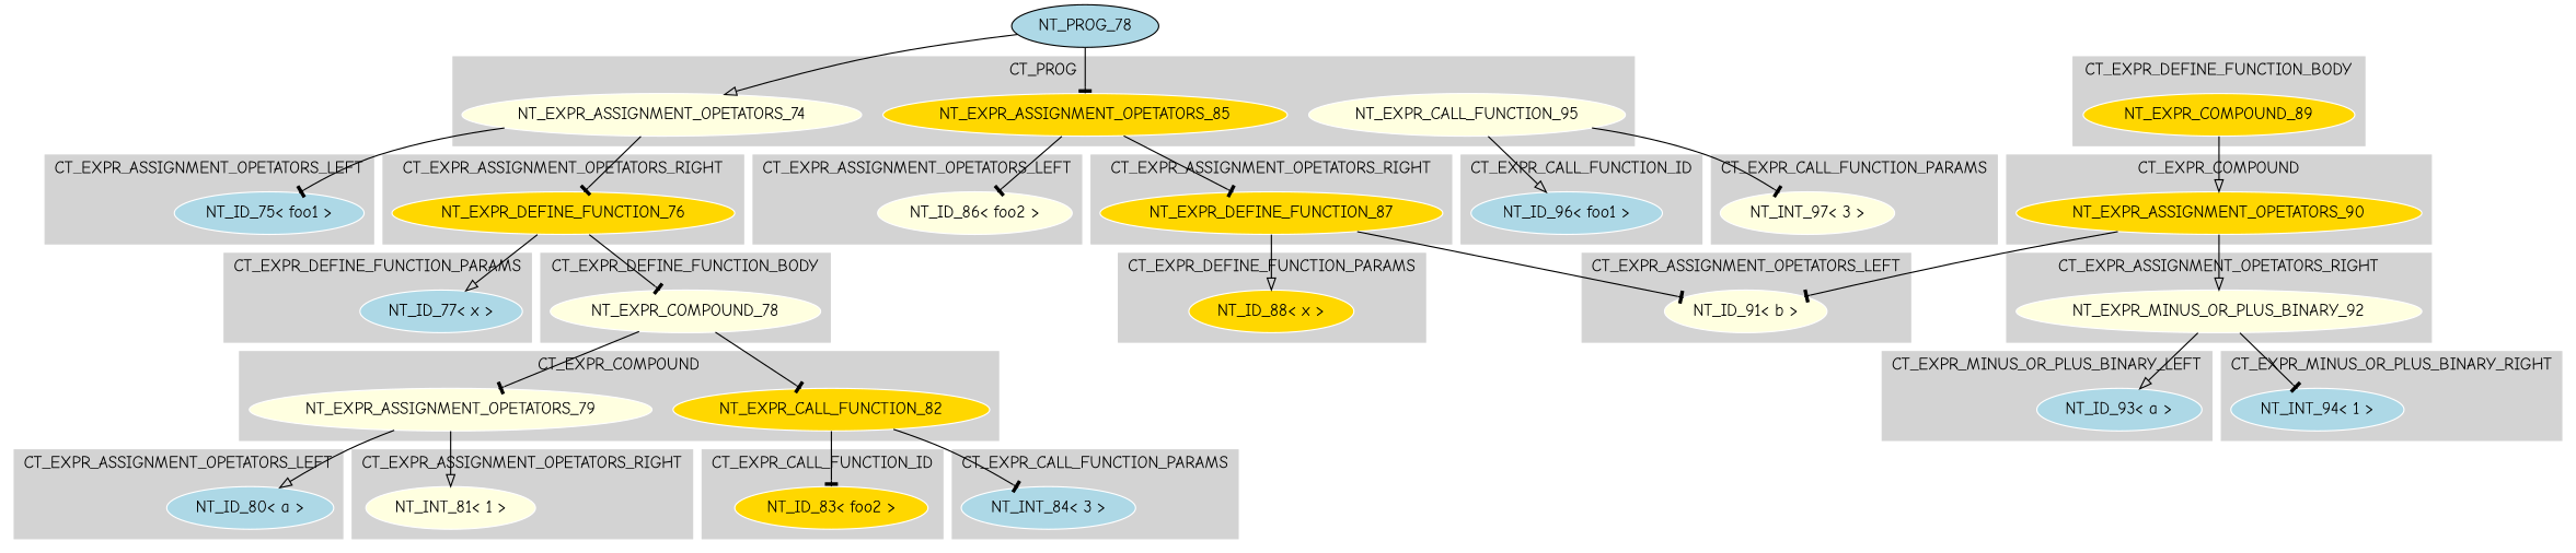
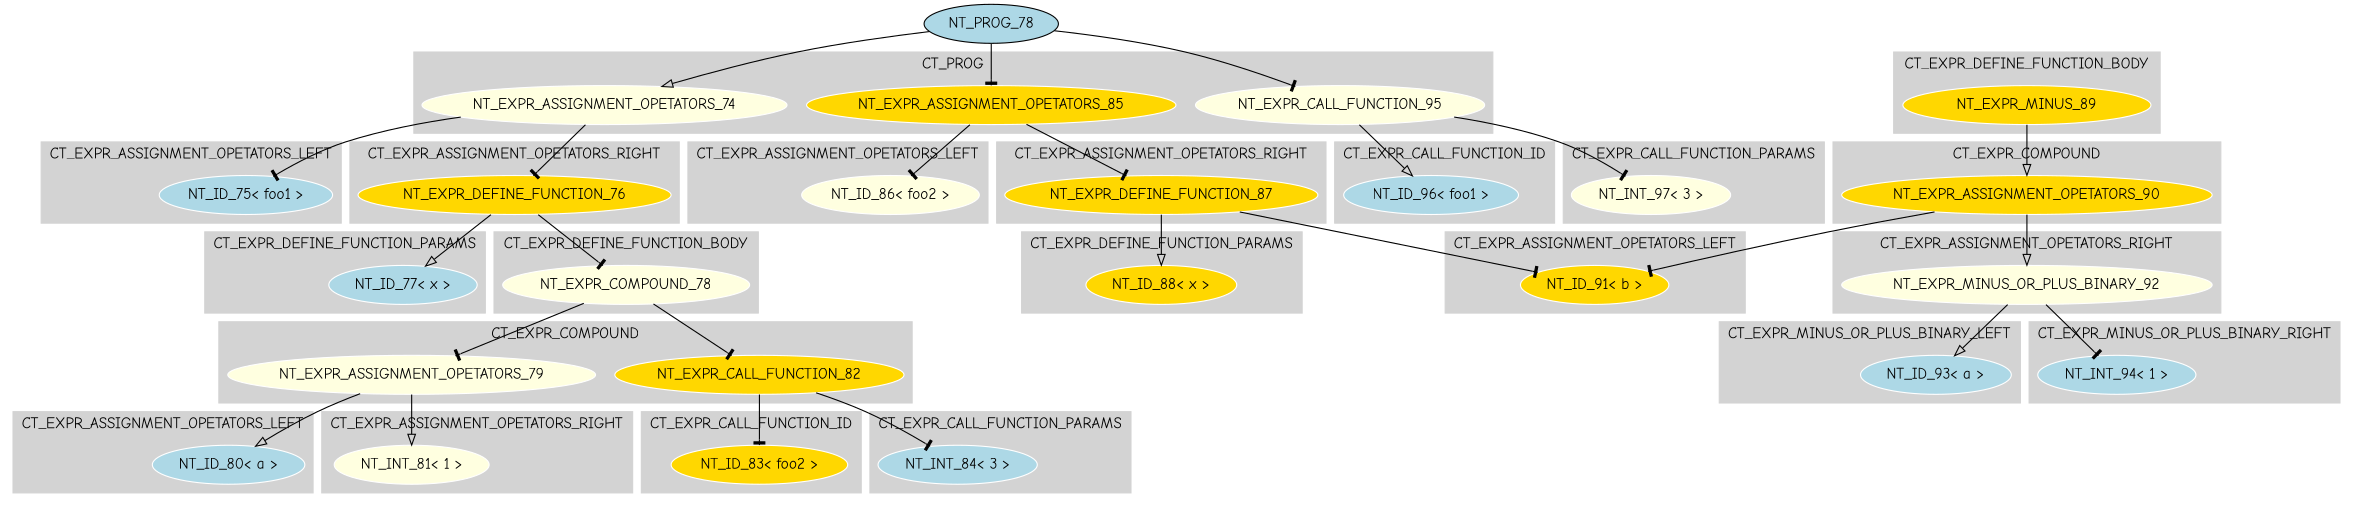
  digraph {
    fontname="Comic Neue"
    node [color=white fillcolor=gold fontname="Comic Neue" style=filled]
    edge [arrowhead=tee fontname="Comic Neue"]
    NT_EXPR_ASSIGNMENT_OPETATORS_74 [fillcolor=lightyellow]
    NT_EXPR_ASSIGNMENT_OPETATORS_85
    NT_EXPR_CALL_FUNCTION_95 [fillcolor=lightyellow]
    "NT_ID_75< foo1 >" [fillcolor=lightblue]
    NT_EXPR_DEFINE_FUNCTION_76
    "NT_ID_77< x >" [fillcolor=lightblue]
    NT_EXPR_COMPOUND_78 [fillcolor=lightyellow]
    NT_EXPR_ASSIGNMENT_OPETATORS_79 [fillcolor=lightyellow]
    NT_EXPR_CALL_FUNCTION_82
    "NT_ID_80< a >" [fillcolor=lightblue]
    "NT_INT_81< 1 >" [fillcolor=lightyellow]
    "NT_ID_83< foo2 >"
    "NT_INT_84< 3 >" [fillcolor=lightblue]
    "NT_ID_86< foo2 >" [fillcolor=lightyellow]
    NT_EXPR_DEFINE_FUNCTION_87
    "NT_ID_88< x >"
-   NT_EXPR_COMPOUND_89
+   NT_EXPR_COMPOUND_89 [label=NT_EXPR_MINUS_89]
    NT_EXPR_ASSIGNMENT_OPETATORS_90
-   "NT_ID_91< b >" [fillcolor=lightyellow]
+   "NT_ID_91< b >"
    NT_EXPR_MINUS_OR_PLUS_BINARY_92 [fillcolor=lightyellow]
    "NT_ID_93< a >" [fillcolor=lightblue]
    "NT_INT_94< 1 >" [fillcolor=lightblue]
    "NT_ID_96< foo1 >" [fillcolor=lightblue]
    "NT_INT_97< 3 >" [fillcolor=lightyellow]
    n25 [fillcolor=lightblue label=NT_PROG_78 color=""]
    subgraph cluster_1 {
      color=lightgrey
      label=CT_PROG
      style=filled
      NT_EXPR_ASSIGNMENT_OPETATORS_74
      NT_EXPR_ASSIGNMENT_OPETATORS_85
      NT_EXPR_CALL_FUNCTION_95
    }
    subgraph cluster_2 {
      color=lightgrey
      label=CT_EXPR_ASSIGNMENT_OPETATORS_LEFT
      style=filled
      "NT_ID_75< foo1 >"
    }
    subgraph cluster_3 {
      color=lightgrey
      label=CT_EXPR_ASSIGNMENT_OPETATORS_RIGHT
      style=filled
      NT_EXPR_DEFINE_FUNCTION_76
    }
    subgraph cluster_4 {
      color=lightgrey
      label=CT_EXPR_DEFINE_FUNCTION_PARAMS
      style=filled
      "NT_ID_77< x >"
    }
    subgraph cluster_5 {
      color=lightgrey
      label=CT_EXPR_DEFINE_FUNCTION_BODY
      style=filled
      NT_EXPR_COMPOUND_78
    }
    subgraph cluster_6 {
      color=lightgrey
      label=CT_EXPR_COMPOUND
      style=filled
      NT_EXPR_ASSIGNMENT_OPETATORS_79
      NT_EXPR_CALL_FUNCTION_82
    }
    subgraph cluster_7 {
      color=lightgrey
      label=CT_EXPR_ASSIGNMENT_OPETATORS_LEFT
      style=filled
      "NT_ID_80< a >"
    }
    subgraph cluster_8 {
      color=lightgrey
      label=CT_EXPR_ASSIGNMENT_OPETATORS_RIGHT
      style=filled
      "NT_INT_81< 1 >"
    }
    subgraph cluster_9 {
      color=lightgrey
      label=CT_EXPR_CALL_FUNCTION_ID
      style=filled
      "NT_ID_83< foo2 >"
    }
    subgraph cluster_10 {
      color=lightgrey
      label=CT_EXPR_CALL_FUNCTION_PARAMS
      style=filled
      "NT_INT_84< 3 >"
    }
    subgraph cluster_11 {
      color=lightgrey
      label=CT_EXPR_ASSIGNMENT_OPETATORS_LEFT
      style=filled
      "NT_ID_86< foo2 >"
    }
    subgraph cluster_12 {
      color=lightgrey
      label=CT_EXPR_ASSIGNMENT_OPETATORS_RIGHT
      style=filled
      NT_EXPR_DEFINE_FUNCTION_87
    }
    subgraph cluster_13 {
      color=lightgrey
      label=CT_EXPR_DEFINE_FUNCTION_PARAMS
      style=filled
      "NT_ID_88< x >"
    }
    subgraph cluster_14 {
      color=lightgrey
      label=CT_EXPR_DEFINE_FUNCTION_BODY
      style=filled
      NT_EXPR_COMPOUND_89
    }
    subgraph cluster_15 {
      color=lightgrey
      label=CT_EXPR_COMPOUND
      style=filled
      NT_EXPR_ASSIGNMENT_OPETATORS_90
    }
    subgraph cluster_16 {
      color=lightgrey
      label=CT_EXPR_ASSIGNMENT_OPETATORS_LEFT
      style=filled
      "NT_ID_91< b >"
    }
    subgraph cluster_17 {
      color=lightgrey
      label=CT_EXPR_ASSIGNMENT_OPETATORS_RIGHT
      style=filled
      NT_EXPR_MINUS_OR_PLUS_BINARY_92
    }
    subgraph cluster_18 {
      color=lightgrey
      label=CT_EXPR_MINUS_OR_PLUS_BINARY_LEFT
      style=filled
      "NT_ID_93< a >"
    }
    subgraph cluster_19 {
      color=lightgrey
      label=CT_EXPR_MINUS_OR_PLUS_BINARY_RIGHT
      style=filled
      "NT_INT_94< 1 >"
    }
    subgraph cluster_20 {
      color=lightgrey
      label=CT_EXPR_CALL_FUNCTION_ID
      style=filled
      "NT_ID_96< foo1 >"
    }
    subgraph cluster_21 {
      color=lightgrey
      label=CT_EXPR_CALL_FUNCTION_PARAMS
      style=filled
      "NT_INT_97< 3 >"
    }
    NT_EXPR_ASSIGNMENT_OPETATORS_74 -> "NT_ID_75< foo1 >"
    NT_EXPR_ASSIGNMENT_OPETATORS_74 -> NT_EXPR_DEFINE_FUNCTION_76
    NT_EXPR_ASSIGNMENT_OPETATORS_85 -> "NT_ID_86< foo2 >"
    NT_EXPR_ASSIGNMENT_OPETATORS_85 -> NT_EXPR_DEFINE_FUNCTION_87
    NT_EXPR_CALL_FUNCTION_95 -> "NT_ID_96< foo1 >" [arrowhead=onormal]
    NT_EXPR_CALL_FUNCTION_95 -> "NT_INT_97< 3 >"
    NT_EXPR_DEFINE_FUNCTION_76 -> "NT_ID_77< x >" [arrowhead=onormal]
    NT_EXPR_DEFINE_FUNCTION_76 -> NT_EXPR_COMPOUND_78
    NT_EXPR_COMPOUND_78 -> NT_EXPR_ASSIGNMENT_OPETATORS_79
    NT_EXPR_COMPOUND_78 -> NT_EXPR_CALL_FUNCTION_82
    NT_EXPR_ASSIGNMENT_OPETATORS_79 -> "NT_ID_80< a >" [arrowhead=onormal]
    NT_EXPR_ASSIGNMENT_OPETATORS_79 -> "NT_INT_81< 1 >" [arrowhead=onormal]
    NT_EXPR_CALL_FUNCTION_82 -> "NT_ID_83< foo2 >"
    NT_EXPR_CALL_FUNCTION_82 -> "NT_INT_84< 3 >"
    NT_EXPR_DEFINE_FUNCTION_87 -> "NT_ID_88< x >" [arrowhead=onormal]
    NT_EXPR_DEFINE_FUNCTION_87 -> "NT_ID_91< b >"
    NT_EXPR_COMPOUND_89 -> NT_EXPR_ASSIGNMENT_OPETATORS_90 [arrowhead=onormal]
    NT_EXPR_ASSIGNMENT_OPETATORS_90 -> "NT_ID_91< b >"
    NT_EXPR_ASSIGNMENT_OPETATORS_90 -> NT_EXPR_MINUS_OR_PLUS_BINARY_92 [arrowhead=onormal]
    NT_EXPR_MINUS_OR_PLUS_BINARY_92 -> "NT_ID_93< a >" [arrowhead=onormal]
    NT_EXPR_MINUS_OR_PLUS_BINARY_92 -> "NT_INT_94< 1 >"
    n25 -> NT_EXPR_ASSIGNMENT_OPETATORS_74 [arrowhead=onormal]
    n25 -> NT_EXPR_ASSIGNMENT_OPETATORS_85
+   n25 -> NT_EXPR_CALL_FUNCTION_95
  }
